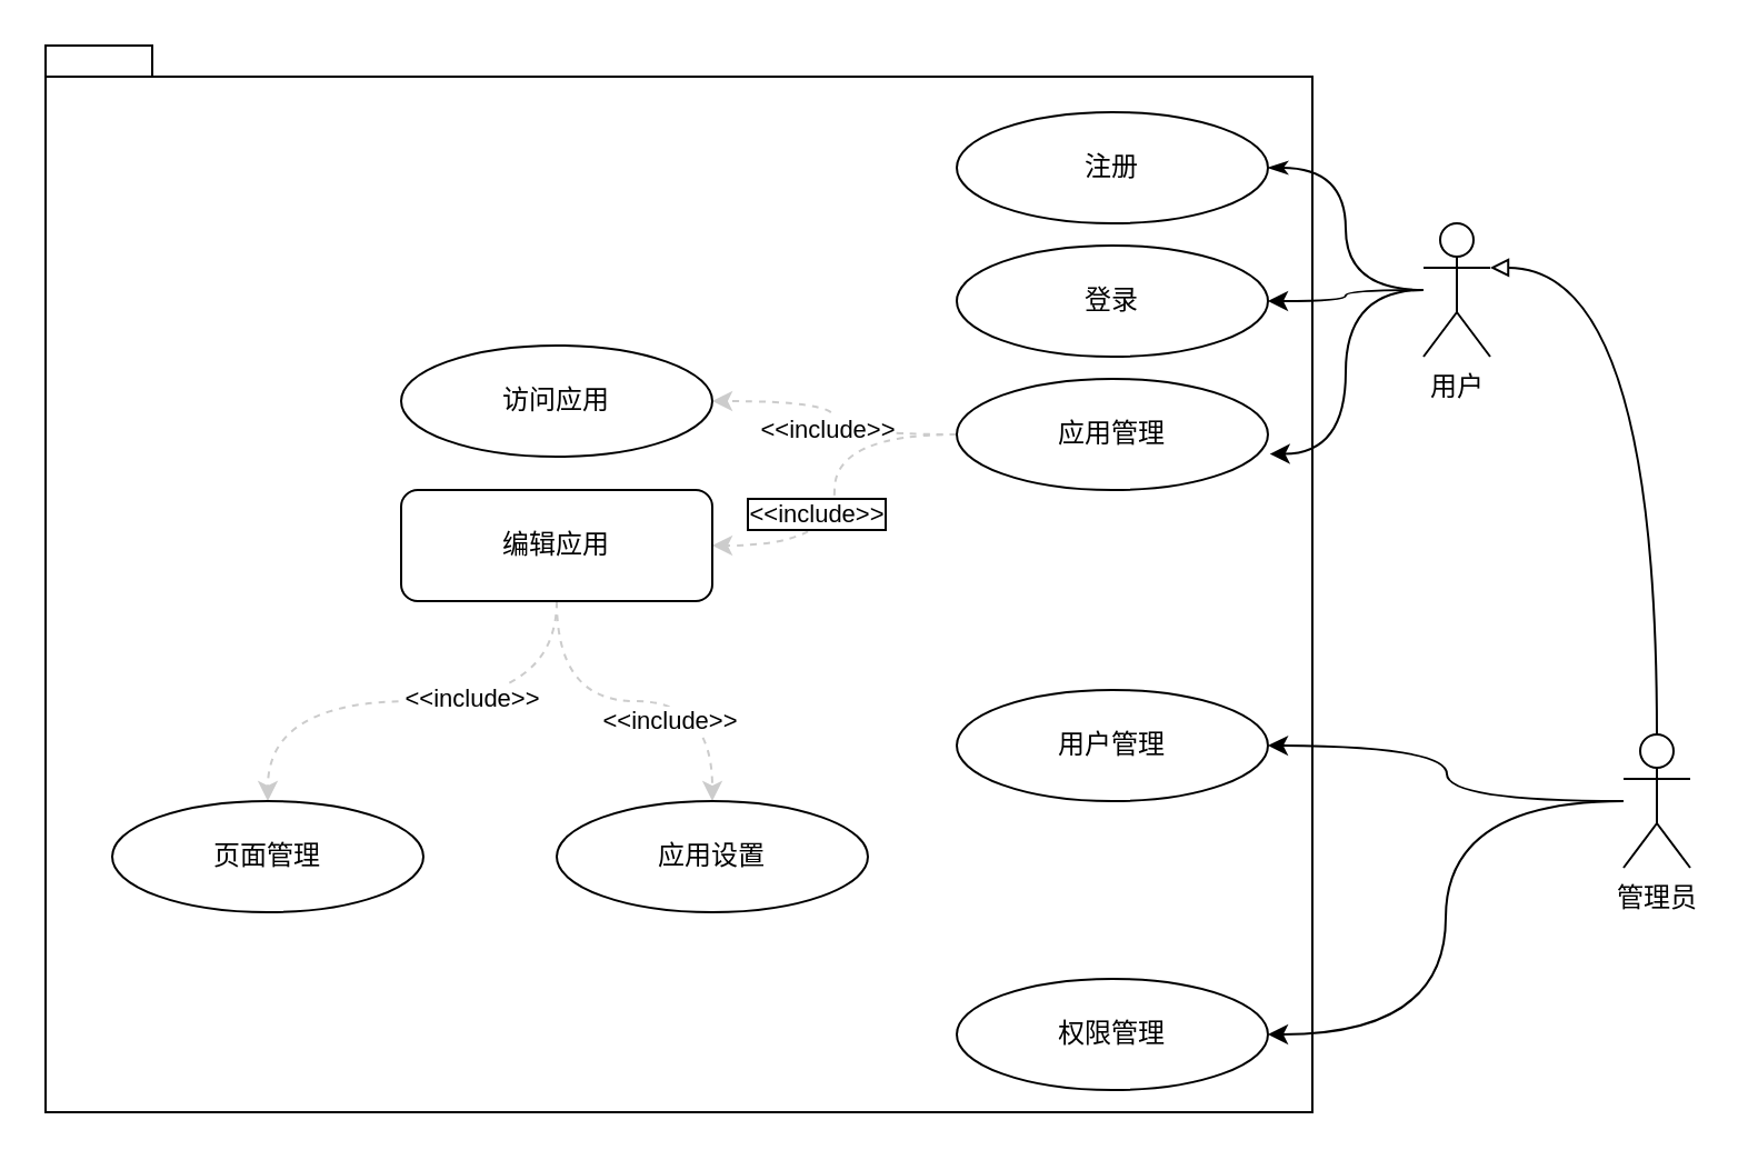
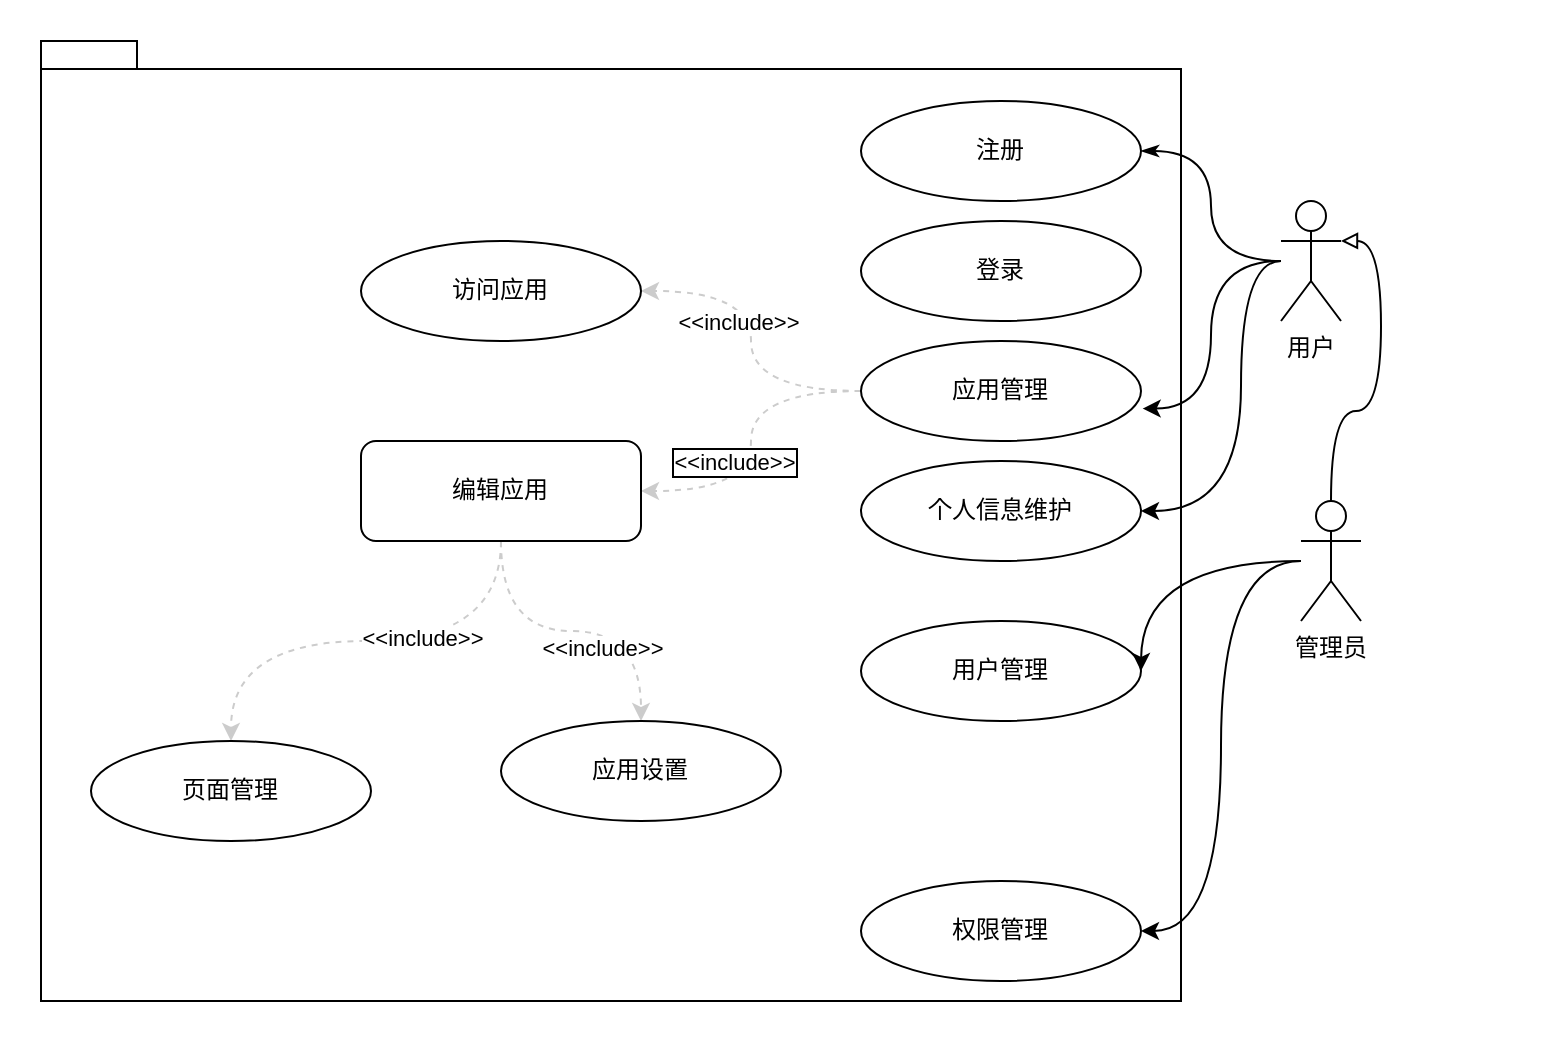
  <mxCell id="0" />
  <mxCell id="1" parent="0" />
  <mxCell id="2" value="" style="shape=folder;fontStyle=1;spacingTop=10;tabWidth=40;tabHeight=14;tabPosition=left;html=1;whiteSpace=wrap;" parent="1" vertex="1"><mxGeometry x="20" y="20" width="570" height="480" as="geometry" /></mxCell>
  <mxCell id="3" style="edgeStyle=orthogonalEdgeStyle;rounded=0;orthogonalLoop=1;jettySize=auto;html=1;entryX=1;entryY=0.5;entryDx=0;entryDy=0;curved=1;endArrow=classicThin;endFill=1;" parent="1" source="7" target="11" edge="1"><mxGeometry relative="1" as="geometry" /></mxCell>
- <mxCell id="4" style="edgeStyle=orthogonalEdgeStyle;rounded=0;orthogonalLoop=1;jettySize=auto;html=1;endArrow=classic;endFill=1;curved=1;" parent="1" source="7" target="12" edge="1"><mxGeometry relative="1" as="geometry" /></mxCell>
  <mxCell id="5" style="edgeStyle=orthogonalEdgeStyle;rounded=0;orthogonalLoop=1;jettySize=auto;html=1;entryX=1.006;entryY=0.676;entryDx=0;entryDy=0;entryPerimeter=0;curved=1;endArrow=classic;endFill=1;" parent="1" source="7" target="18" edge="1"><mxGeometry relative="1" as="geometry" /></mxCell>
+ <mxCell id="6" style="edgeStyle=orthogonalEdgeStyle;rounded=0;orthogonalLoop=1;jettySize=auto;html=1;entryX=1;entryY=0.5;entryDx=0;entryDy=0;curved=1;endArrow=classic;endFill=1;" parent="1" source="7" target="13" edge="1"><mxGeometry relative="1" as="geometry"><Array as="points"><mxPoint x="620" y="130" /><mxPoint x="620" y="255" /></Array></mxGeometry></mxCell>
  <mxCell id="7" value="用户" style="shape=umlActor;verticalLabelPosition=bottom;verticalAlign=top;html=1;" parent="1" vertex="1"><mxGeometry x="640" y="100" width="30" height="60" as="geometry" /></mxCell>
  <mxCell id="8" style="edgeStyle=orthogonalEdgeStyle;rounded=0;orthogonalLoop=1;jettySize=auto;html=1;entryX=1;entryY=0.333;entryDx=0;entryDy=0;entryPerimeter=0;curved=1;endArrow=block;endFill=0;exitX=0.5;exitY=0;exitDx=0;exitDy=0;exitPerimeter=0;" parent="1" source="10" target="7" edge="1"><mxGeometry relative="1" as="geometry" /></mxCell>
  <mxCell id="9" style="edgeStyle=orthogonalEdgeStyle;rounded=0;orthogonalLoop=1;jettySize=auto;html=1;entryX=1;entryY=0.5;entryDx=0;entryDy=0;endArrow=classic;endFill=1;curved=1;" parent="1" source="10" target="20" edge="1"><mxGeometry relative="1" as="geometry" /></mxCell>
- <mxCell id="10" value="管理员" style="shape=umlActor;verticalLabelPosition=bottom;verticalAlign=top;html=1;" parent="1" vertex="1"><mxGeometry x="730" y="330" width="30" height="60" as="geometry" /></mxCell>
+ <mxCell id="10" value="管理员" style="shape=umlActor;verticalLabelPosition=bottom;verticalAlign=top;html=1;" parent="1" vertex="1"><mxGeometry x="650" y="250" width="30" height="60" as="geometry" /></mxCell>
  <mxCell id="11" value="注册" style="ellipse;whiteSpace=wrap;html=1;" parent="1" vertex="1"><mxGeometry x="430" y="50" width="140" height="50" as="geometry" /></mxCell>
  <mxCell id="12" value="登录" style="ellipse;whiteSpace=wrap;html=1;" parent="1" vertex="1"><mxGeometry x="430" y="110" width="140" height="50" as="geometry" /></mxCell>
+ <mxCell id="13" value="个人信息维护" style="ellipse;whiteSpace=wrap;html=1;" parent="1" vertex="1"><mxGeometry x="430" y="230" width="140" height="50" as="geometry" /></mxCell>
  <mxCell id="14" style="edgeStyle=orthogonalEdgeStyle;shape=connector;curved=1;rounded=0;orthogonalLoop=1;jettySize=auto;html=1;entryX=1;entryY=0.5;entryDx=0;entryDy=0;labelBackgroundColor=default;strokeColor=#CCCCCC;fontFamily=Helvetica;fontSize=11;fontColor=default;endArrow=classic;endFill=1;dashed=1;" parent="1" source="18" target="22" edge="1"><mxGeometry relative="1" as="geometry" /></mxCell>
  <mxCell id="15" value="&amp;lt;&amp;lt;include&amp;gt;&amp;gt;" style="edgeLabel;html=1;align=center;verticalAlign=middle;resizable=0;points=[];fontSize=11;fontFamily=Helvetica;fontColor=default;labelBackgroundColor=#FFFFFF;labelBorderColor=none;" parent="14" vertex="1" connectable="0"><mxGeometry x="0.188" y="7" relative="1" as="geometry"><mxPoint y="5" as="offset" /></mxGeometry></mxCell>
  <mxCell id="16" style="edgeStyle=orthogonalEdgeStyle;shape=connector;curved=1;rounded=0;orthogonalLoop=1;jettySize=auto;html=1;labelBackgroundColor=default;strokeColor=#CCCCCC;fontFamily=Helvetica;fontSize=11;fontColor=default;endArrow=classic;endFill=1;dashed=1;" parent="1" source="18" target="27" edge="1"><mxGeometry relative="1" as="geometry" /></mxCell>
  <mxCell id="17" value="&amp;lt;&amp;lt;include&amp;gt;&amp;gt;" style="edgeLabel;html=1;align=center;verticalAlign=middle;resizable=0;points=[];fontSize=11;fontFamily=Helvetica;fontColor=default;labelBackgroundColor=#FFFFFF;labelBorderColor=default;" parent="16" vertex="1" connectable="0"><mxGeometry x="0.12" y="-9" relative="1" as="geometry"><mxPoint as="offset" /></mxGeometry></mxCell>
  <mxCell id="18" value="应用管理" style="ellipse;whiteSpace=wrap;html=1;" parent="1" vertex="1"><mxGeometry x="430" y="170" width="140" height="50" as="geometry" /></mxCell>
  <mxCell id="19" value="用户管理" style="ellipse;whiteSpace=wrap;html=1;" parent="1" vertex="1"><mxGeometry x="430" y="310" width="140" height="50" as="geometry" /></mxCell>
  <mxCell id="20" value="权限管理" style="ellipse;whiteSpace=wrap;html=1;" parent="1" vertex="1"><mxGeometry x="430" y="440" width="140" height="50" as="geometry" /></mxCell>
  <mxCell id="21" style="edgeStyle=orthogonalEdgeStyle;rounded=0;orthogonalLoop=1;jettySize=auto;html=1;entryX=1;entryY=0.5;entryDx=0;entryDy=0;curved=1;endArrow=classic;endFill=1;" parent="1" source="10" edge="1"><mxGeometry relative="1" as="geometry"><mxPoint x="720" y="290" as="sourcePoint" /><mxPoint x="570" y="335" as="targetPoint" /></mxGeometry></mxCell>
- <mxCell id="22" value="访问应用" style="ellipse;whiteSpace=wrap;html=1;" parent="1" vertex="1"><mxGeometry x="180" y="155" width="140" height="50" as="geometry" /></mxCell>
+ <mxCell id="22" value="访问应用" style="ellipse;whiteSpace=wrap;html=1;" parent="1" vertex="1"><mxGeometry x="180" y="120" width="140" height="50" as="geometry" /></mxCell>
  <mxCell id="23" style="edgeStyle=orthogonalEdgeStyle;shape=connector;curved=1;rounded=0;orthogonalLoop=1;jettySize=auto;html=1;labelBackgroundColor=default;strokeColor=#CCCCCC;fontFamily=Helvetica;fontSize=11;fontColor=default;endArrow=classic;endFill=1;dashed=1;" parent="1" source="27" target="28" edge="1"><mxGeometry relative="1" as="geometry" /></mxCell>
  <mxCell id="24" value="&amp;lt;&amp;lt;include&amp;gt;&amp;gt;" style="edgeLabel;html=1;align=center;verticalAlign=middle;resizable=0;points=[];fontSize=11;fontFamily=Helvetica;fontColor=default;labelBackgroundColor=#FFFFFF;" parent="23" vertex="1" connectable="0"><mxGeometry x="-0.234" y="-2" relative="1" as="geometry"><mxPoint as="offset" /></mxGeometry></mxCell>
  <mxCell id="25" style="edgeStyle=orthogonalEdgeStyle;shape=connector;curved=1;rounded=0;orthogonalLoop=1;jettySize=auto;html=1;labelBackgroundColor=default;strokeColor=#CCCCCC;fontFamily=Helvetica;fontSize=11;fontColor=default;endArrow=classic;endFill=1;dashed=1;" parent="1" source="27" target="29" edge="1"><mxGeometry relative="1" as="geometry" /></mxCell>
  <mxCell id="26" value="&amp;lt;&amp;lt;include&amp;gt;&amp;gt;" style="edgeLabel;html=1;align=center;verticalAlign=middle;resizable=0;points=[];fontSize=11;fontFamily=Helvetica;fontColor=default;labelBackgroundColor=#FFFFFF;labelBorderColor=none;" parent="25" vertex="1" connectable="0"><mxGeometry x="0.185" y="-8" relative="1" as="geometry"><mxPoint as="offset" /></mxGeometry></mxCell>
  <mxCell id="27" value="编辑应用" style="whiteSpace=wrap;html=1;rounded=1;" parent="1" vertex="1"><mxGeometry x="180" y="220" width="140" height="50" as="geometry" /></mxCell>
- <mxCell id="28" value="页面管理" style="ellipse;whiteSpace=wrap;html=1;" parent="1" vertex="1"><mxGeometry x="50" y="360" width="140" height="50" as="geometry" /></mxCell>
+ <mxCell id="28" value="页面管理" style="ellipse;whiteSpace=wrap;html=1;" parent="1" vertex="1"><mxGeometry x="45" y="370" width="140" height="50" as="geometry" /></mxCell>
  <mxCell id="29" value="应用设置" style="ellipse;whiteSpace=wrap;html=1;" parent="1" vertex="1"><mxGeometry x="250" y="360" width="140" height="50" as="geometry" /></mxCell>
